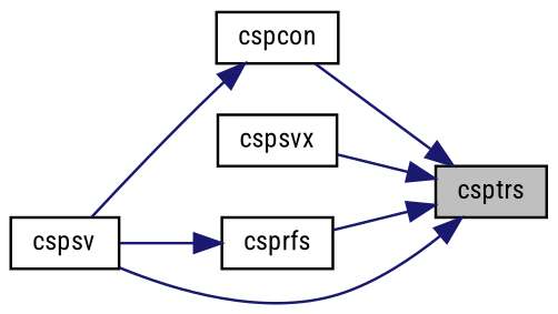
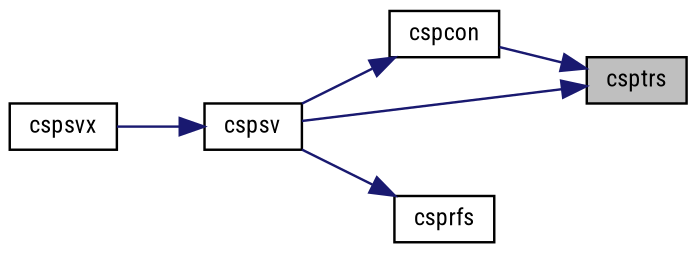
  digraph {
    fontname="Roboto Condensed"
    rankdir=RL
    node [color=black fillcolor=white fontname="Roboto Condensed" fontsize=10 shape=record style=filled]
    edge [color=midnightblue dir=back fontname="Roboto Condensed" fontsize=10 labelfontname=Helvetica labelfontsize=10 style=solid]
    n1 [fillcolor=grey75 fontcolor=black height=0.2 label=csptrs width=0.4]
    n2 [height=0.2 label=cspcon width=0.4]
    n3 [height=0.2 label=cspsvx width=0.4]
    n4 [height=0.2 label=csprfs width=0.4]
    n5 [height=0.2 label=cspsv width=0.4]
    n1 -> n2
-   n1 -> n3
-   n1 -> n4
+   n5 -> n3
    n1 -> n5
    n2 -> n5
    n4 -> n5
  }
